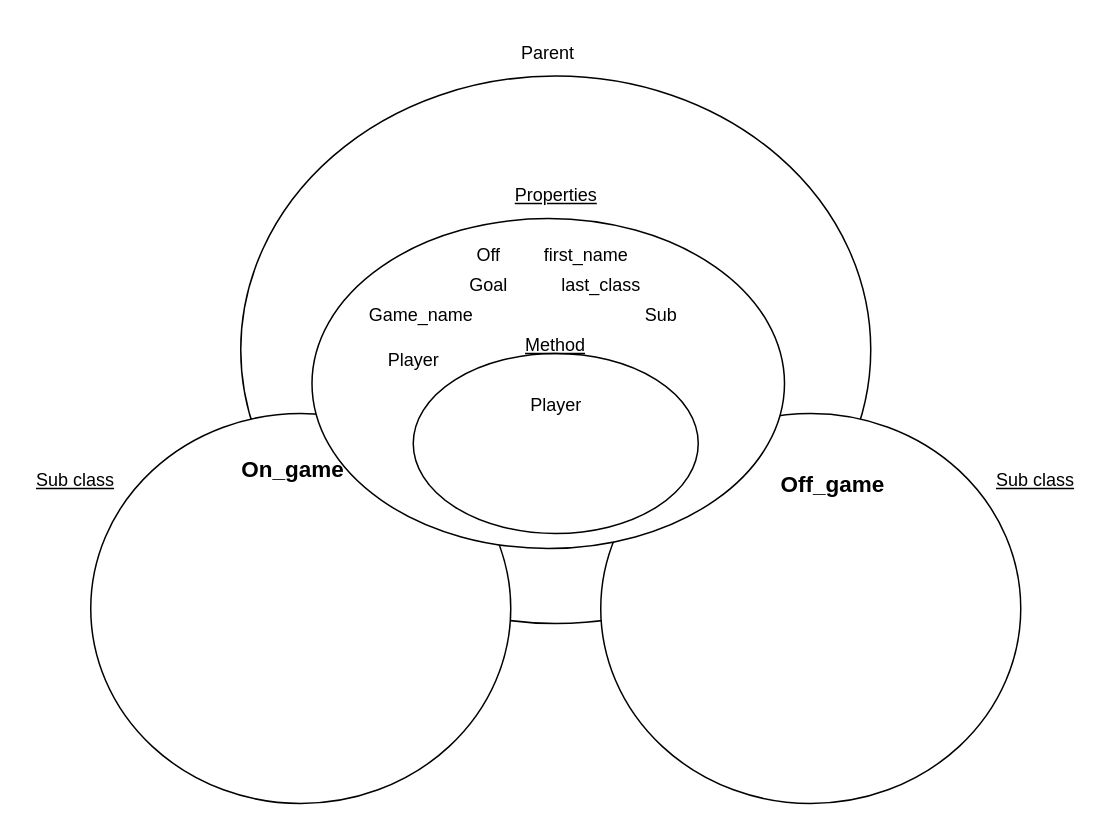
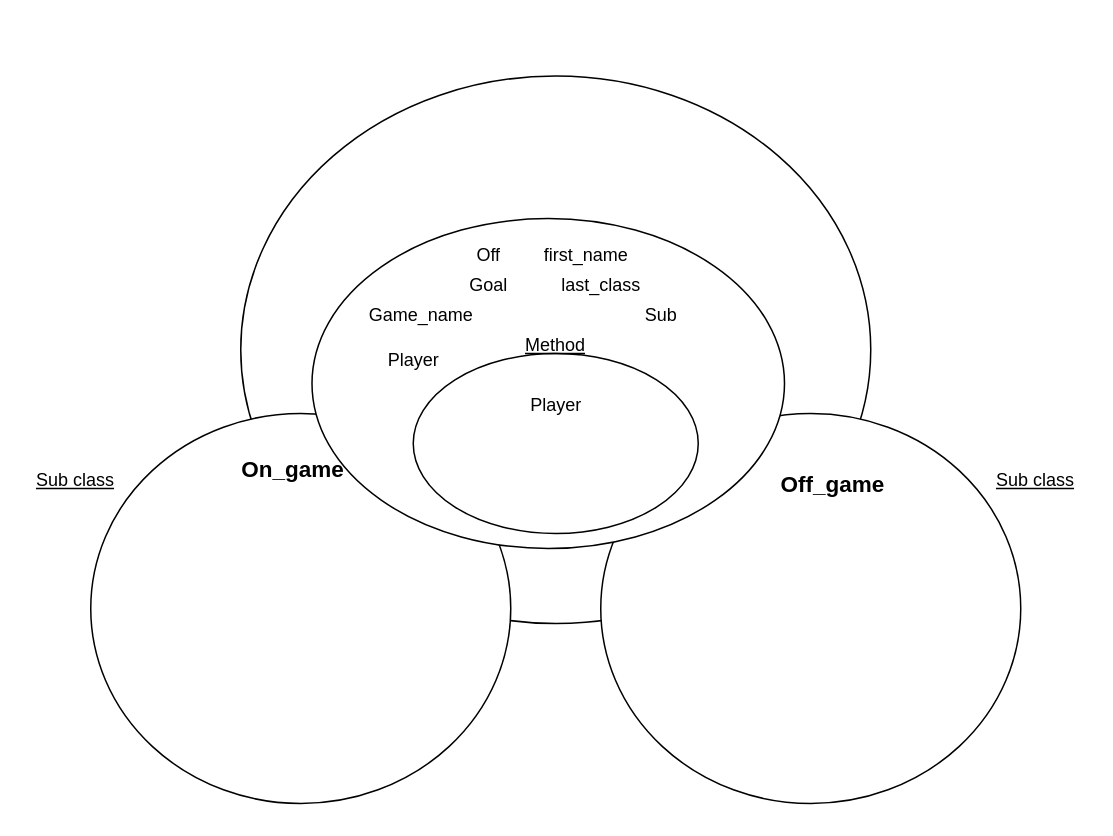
  <mxCell id="0" />
  <mxCell id="1" parent="0" />
  <mxCell id="2" value="" style="ellipse;whiteSpace=wrap;html=1;" vertex="1" parent="1"><mxGeometry x="160" y="50" width="420" height="365" as="geometry" /></mxCell>
- <mxCell id="3" value="Parent" style="text;html=1;strokeColor=none;fillColor=none;align=center;verticalAlign=middle;whiteSpace=wrap;rounded=0;" vertex="1" parent="1"><mxGeometry x="335" y="20" width="60" height="30" as="geometry" /></mxCell>
  <mxCell id="4" value="&lt;u&gt;Sub class&lt;/u&gt;" style="text;html=1;strokeColor=none;fillColor=none;align=center;verticalAlign=middle;whiteSpace=wrap;rounded=0;" vertex="1" parent="1"><mxGeometry x="20" y="305" width="60" height="30" as="geometry" /></mxCell>
  <mxCell id="5" value="&lt;u&gt;Sub class&lt;/u&gt;" style="text;html=1;strokeColor=none;fillColor=none;align=center;verticalAlign=middle;whiteSpace=wrap;rounded=0;" vertex="1" parent="1"><mxGeometry x="660" y="305" width="60" height="30" as="geometry" /></mxCell>
- <mxCell id="6" value="&lt;u&gt;Properties&lt;/u&gt;" style="text;html=1;align=center;verticalAlign=middle;resizable=0;points=[];autosize=1;strokeColor=none;fillColor=none;" vertex="1" parent="1"><mxGeometry x="330" y="115" width="80" height="30" as="geometry" /></mxCell>
  <mxCell id="7" value="" style="ellipse;whiteSpace=wrap;html=1;" vertex="1" parent="1"><mxGeometry x="400" y="275" width="280" height="260" as="geometry" /></mxCell>
  <mxCell id="8" value="" style="ellipse;whiteSpace=wrap;html=1;" vertex="1" parent="1"><mxGeometry x="60" y="275" width="280" height="260" as="geometry" /></mxCell>
  <mxCell id="9" value="&lt;font style=&quot;font-size: 15px;&quot;&gt;&lt;b&gt;On_game&lt;/b&gt;&lt;/font&gt;" style="text;html=1;strokeColor=none;fillColor=none;align=center;verticalAlign=middle;whiteSpace=wrap;rounded=0;fontSize=24;" vertex="1" parent="1"><mxGeometry x="130" y="295" width="130" height="30" as="geometry" /></mxCell>
  <mxCell id="10" value="&lt;font style=&quot;font-size: 15px;&quot;&gt;&lt;b&gt;Off_game&lt;/b&gt;&lt;/font&gt;" style="text;html=1;strokeColor=none;fillColor=none;align=center;verticalAlign=middle;whiteSpace=wrap;rounded=0;fontSize=24;" vertex="1" parent="1"><mxGeometry x="490" y="305" width="130" height="30" as="geometry" /></mxCell>
  <mxCell id="11" value="" style="ellipse;whiteSpace=wrap;html=1;fontSize=15;" vertex="1" parent="1"><mxGeometry x="207.5" y="145" width="315" height="220" as="geometry" /></mxCell>
  <mxCell id="12" value="Game_name" style="text;html=1;align=center;verticalAlign=middle;resizable=0;points=[];autosize=1;strokeColor=none;fillColor=none;" vertex="1" parent="1"><mxGeometry x="235" y="195" width="90" height="30" as="geometry" /></mxCell>
  <mxCell id="13" value="Goal" style="text;html=1;align=center;verticalAlign=middle;resizable=0;points=[];autosize=1;strokeColor=none;fillColor=none;" vertex="1" parent="1"><mxGeometry x="300" y="175" width="50" height="30" as="geometry" /></mxCell>
  <mxCell id="14" value="Sub" style="text;html=1;align=center;verticalAlign=middle;resizable=0;points=[];autosize=1;strokeColor=none;fillColor=none;" vertex="1" parent="1"><mxGeometry x="415" y="195" width="50" height="30" as="geometry" /></mxCell>
  <mxCell id="15" value="" style="ellipse;whiteSpace=wrap;html=1;fontSize=15;" vertex="1" parent="1"><mxGeometry x="275" y="235" width="190" height="120" as="geometry" /></mxCell>
  <mxCell id="16" value="&lt;u&gt;Method&lt;/u&gt;" style="text;html=1;strokeColor=none;fillColor=none;align=center;verticalAlign=middle;whiteSpace=wrap;rounded=0;" vertex="1" parent="1"><mxGeometry x="340" y="215" width="60" height="30" as="geometry" /></mxCell>
  <mxCell id="17" value="Off" style="text;html=1;align=center;verticalAlign=middle;resizable=0;points=[];autosize=1;strokeColor=none;fillColor=none;" vertex="1" parent="1"><mxGeometry x="305" y="155" width="40" height="30" as="geometry" /></mxCell>
  <mxCell id="18" value="first_name" style="text;html=1;align=center;verticalAlign=middle;resizable=0;points=[];autosize=1;strokeColor=none;fillColor=none;" vertex="1" parent="1"><mxGeometry x="350" y="155" width="80" height="30" as="geometry" /></mxCell>
  <mxCell id="19" value="last_class" style="text;html=1;align=center;verticalAlign=middle;resizable=0;points=[];autosize=1;strokeColor=none;fillColor=none;" vertex="1" parent="1"><mxGeometry x="360" y="175" width="80" height="30" as="geometry" /></mxCell>
  <mxCell id="20" value="Player" style="text;html=1;align=center;verticalAlign=middle;resizable=0;points=[];autosize=1;strokeColor=none;fillColor=none;" vertex="1" parent="1"><mxGeometry x="340" y="255" width="60" height="30" as="geometry" /></mxCell>
  <mxCell id="21" value="Player" style="text;html=1;align=center;verticalAlign=middle;resizable=0;points=[];autosize=1;strokeColor=none;fillColor=none;" vertex="1" parent="1"><mxGeometry x="245" y="225" width="60" height="30" as="geometry" /></mxCell>
